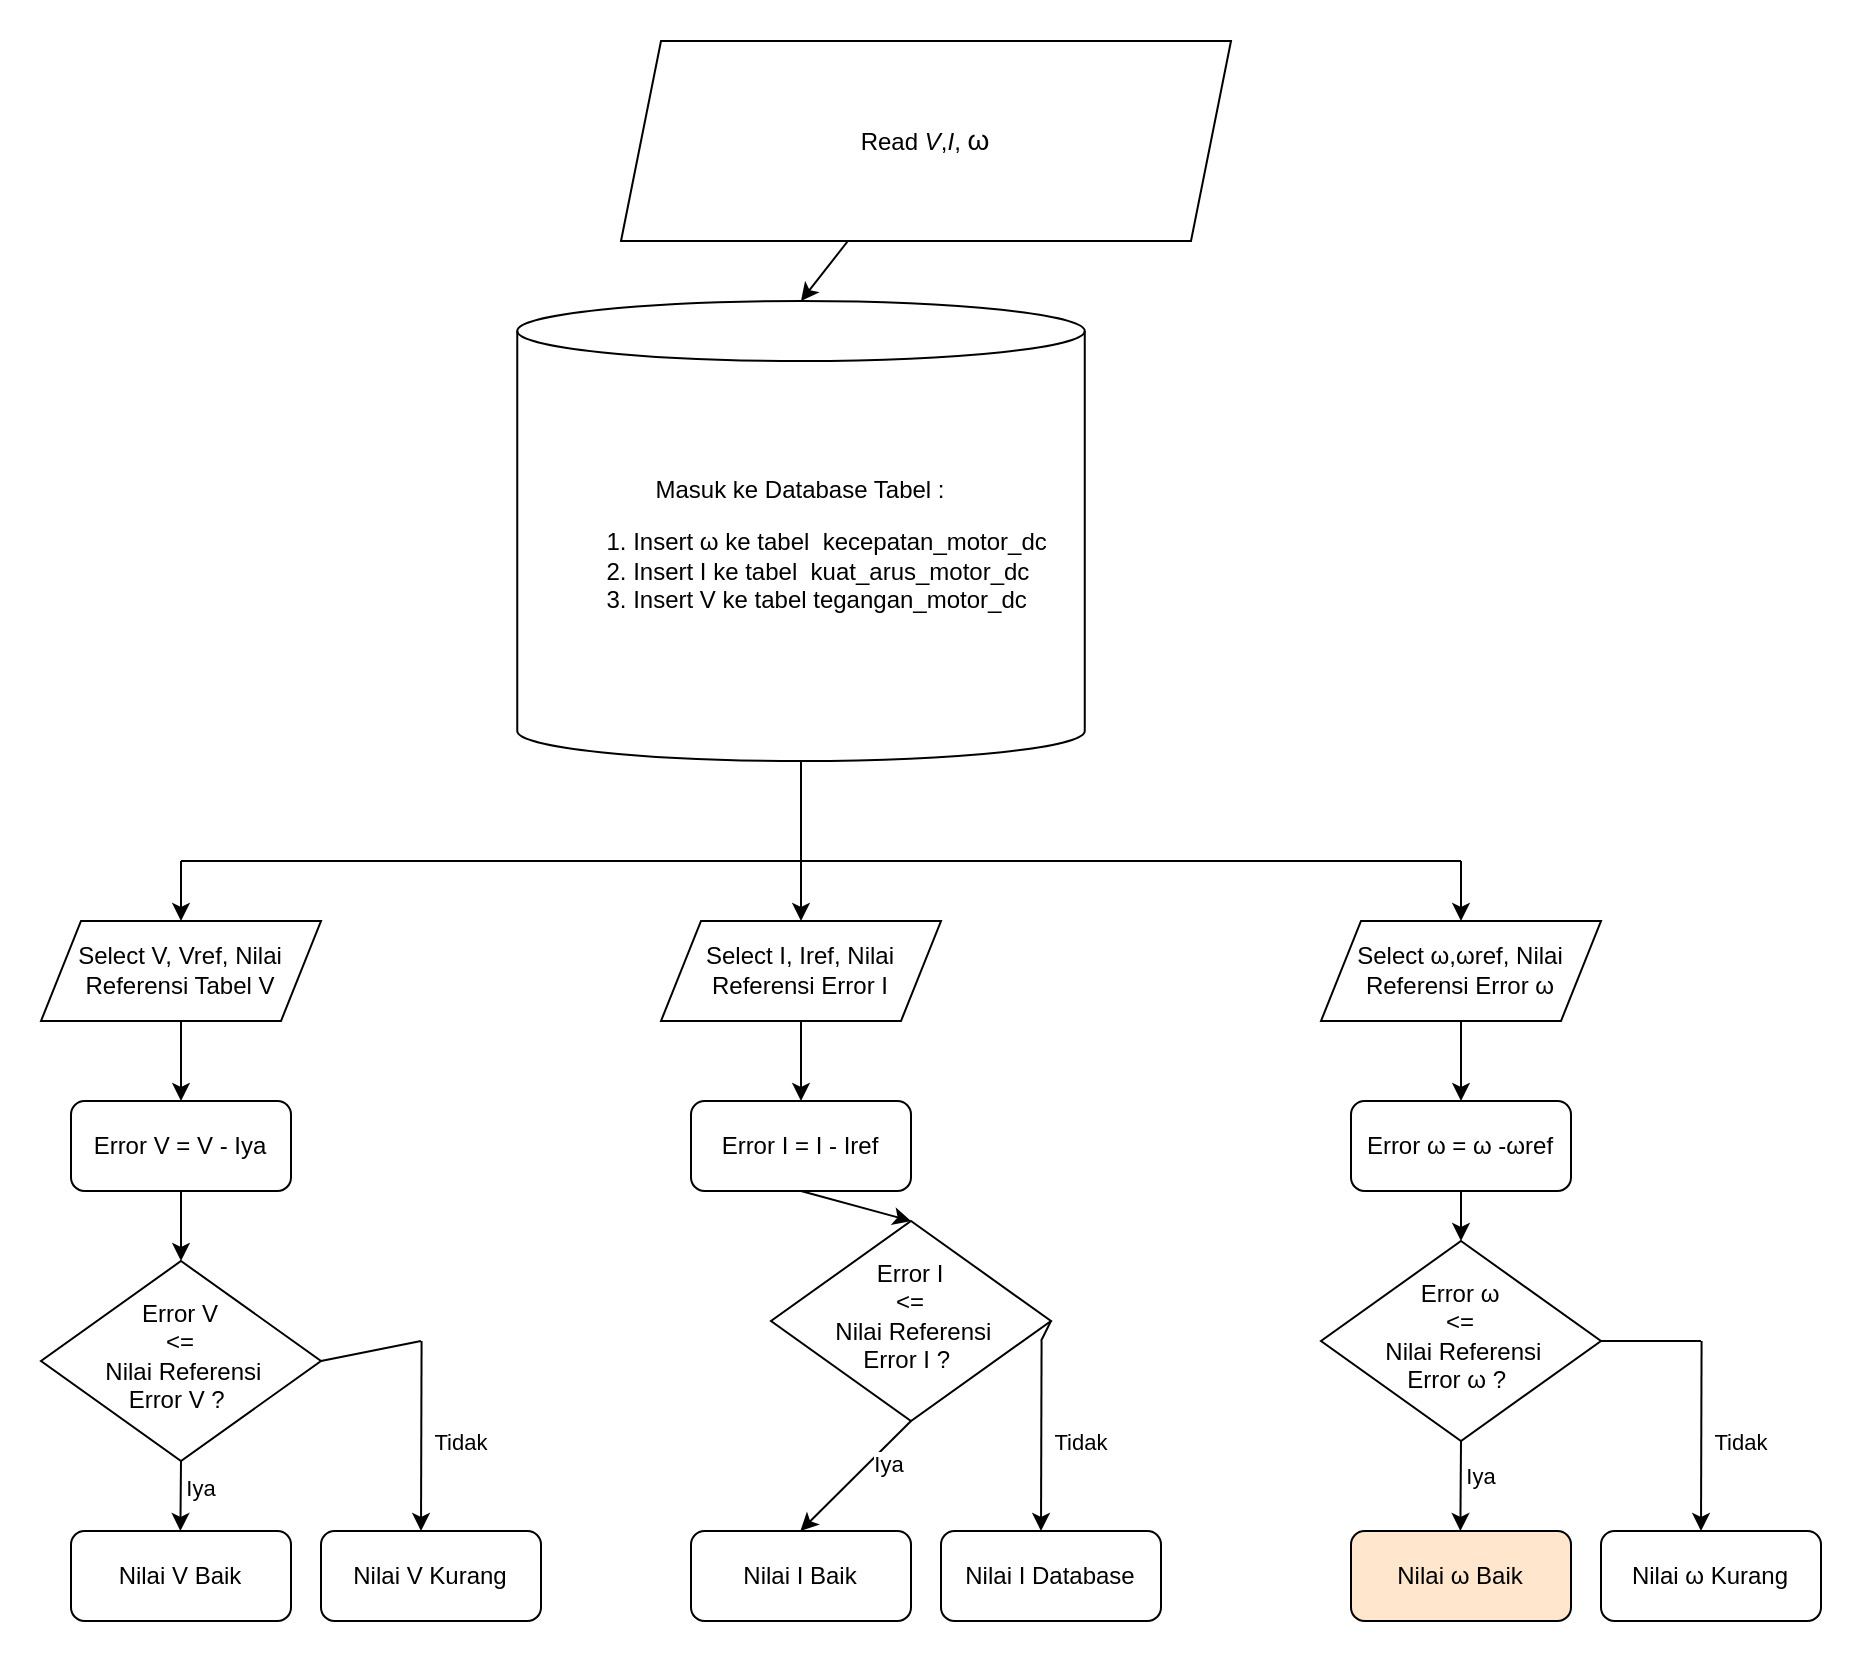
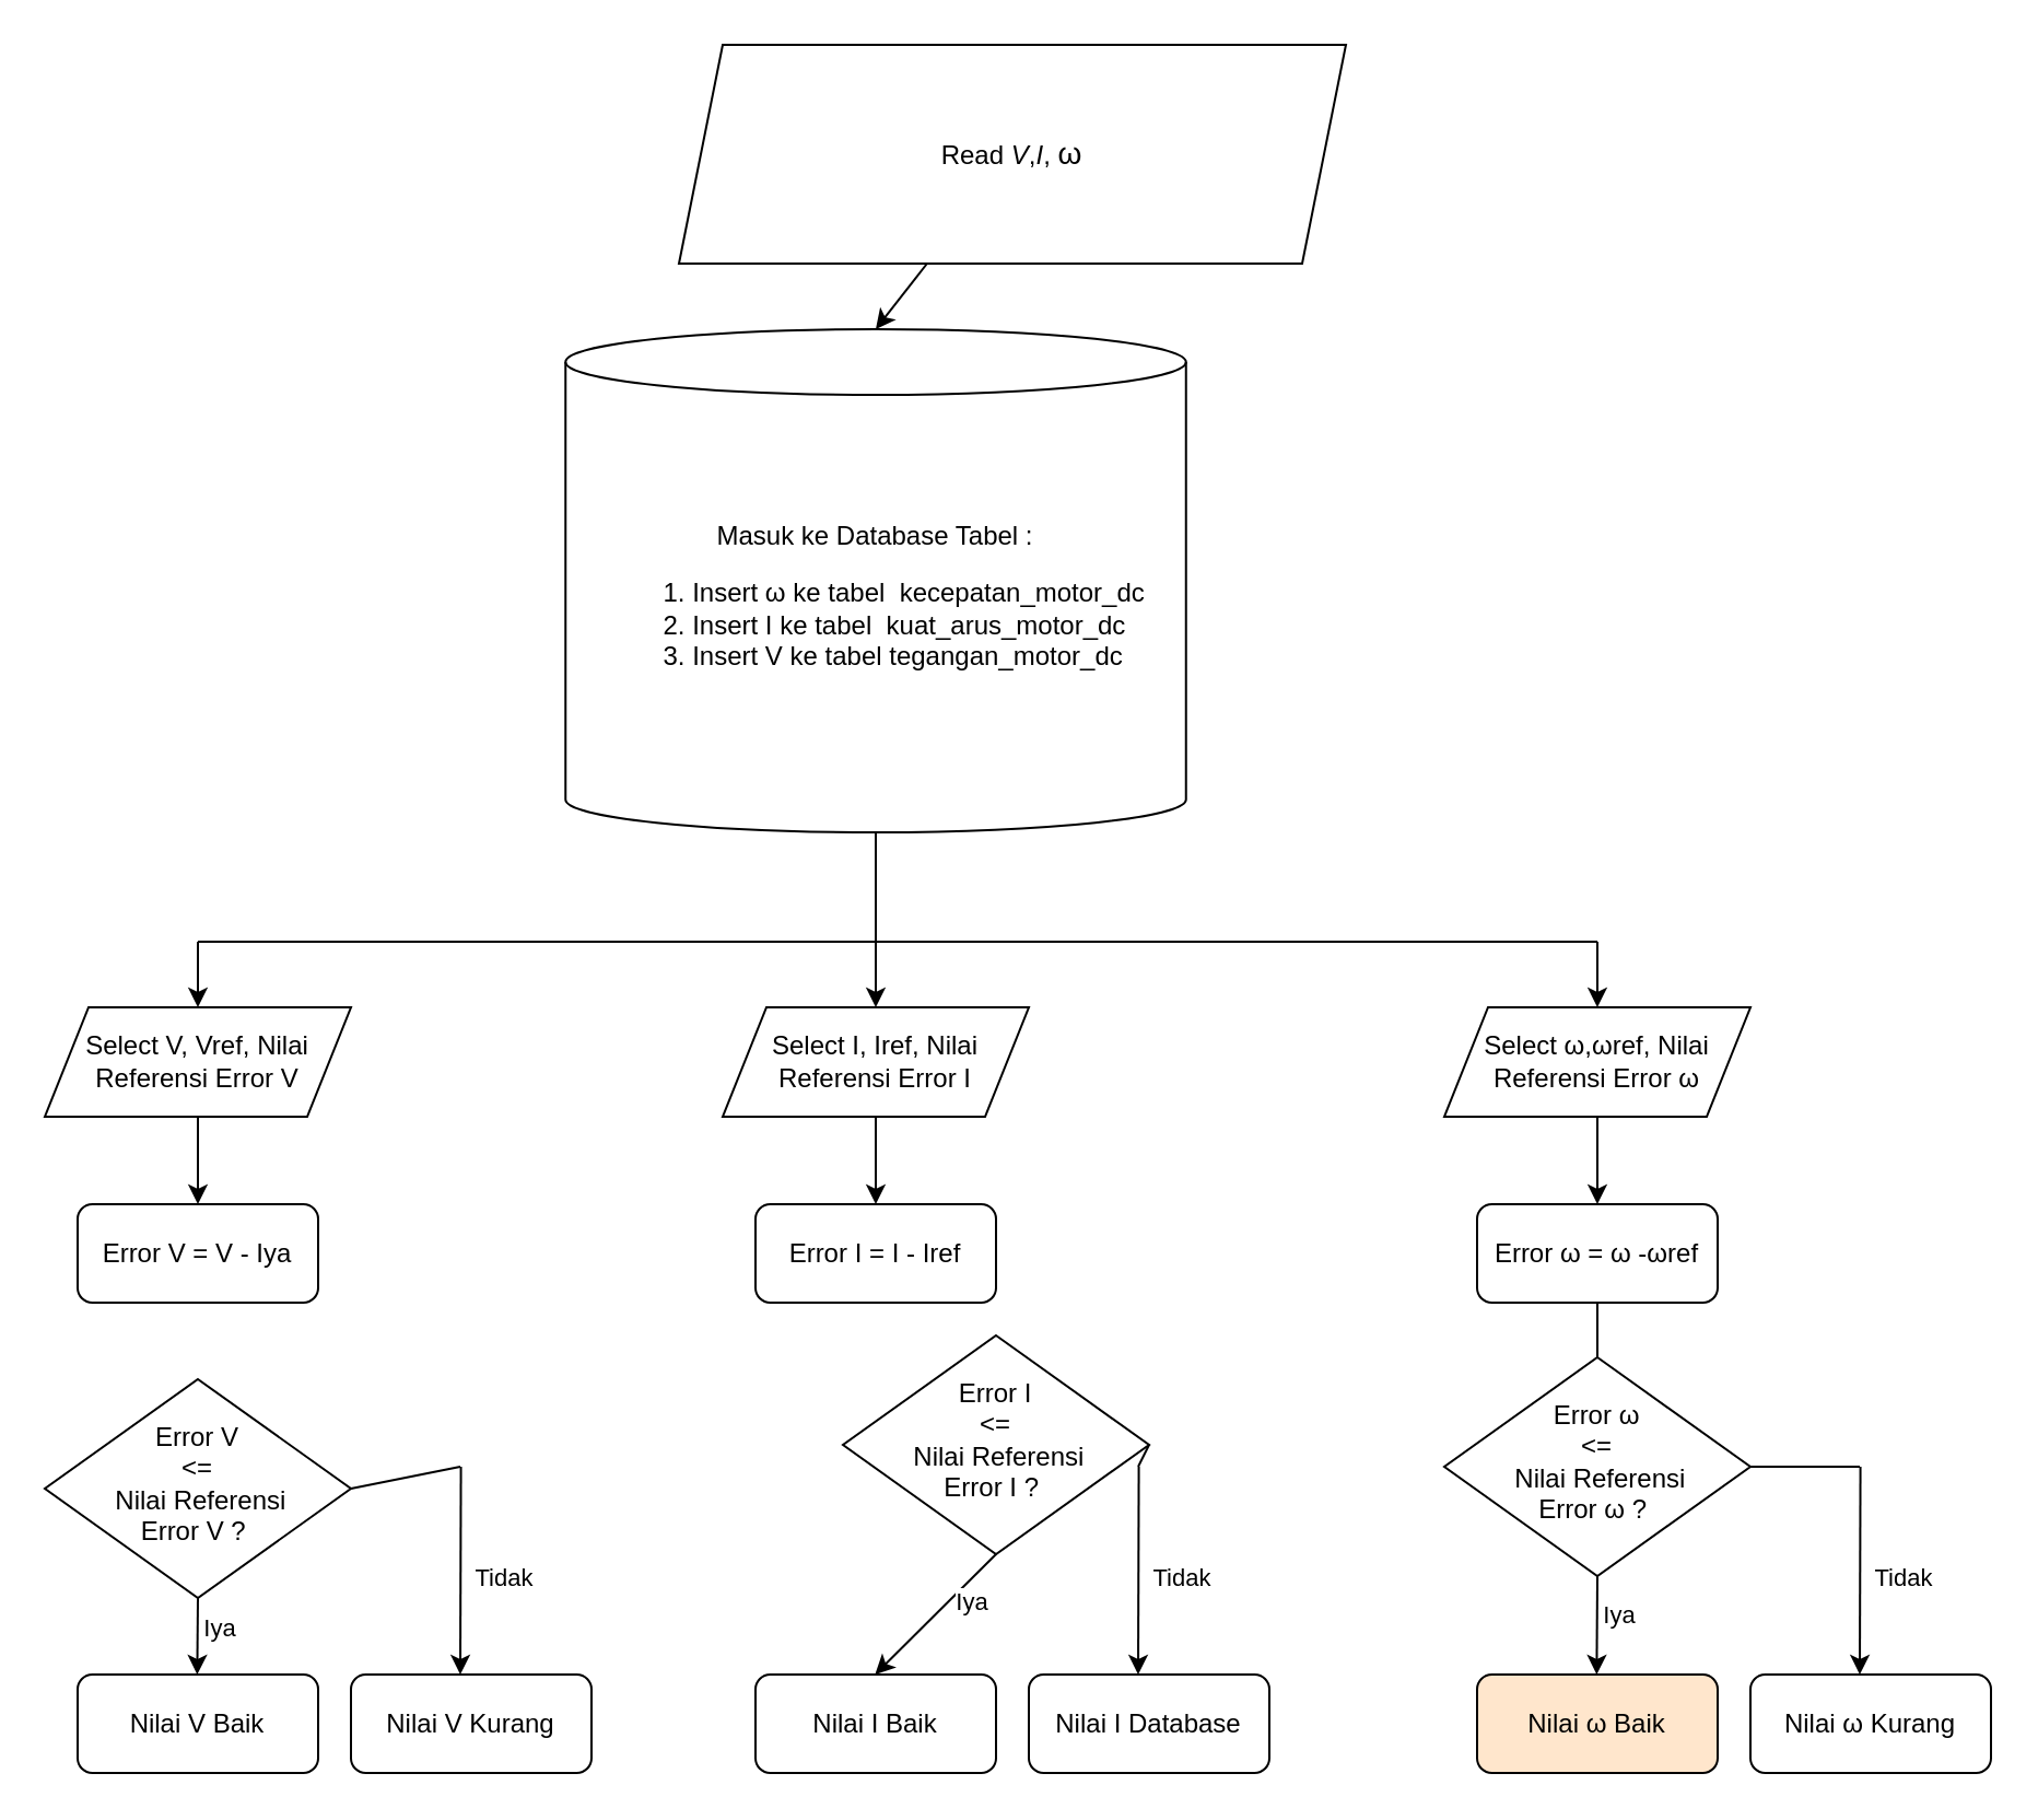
  <mxCell id="0" />
  <mxCell id="1" parent="0" />
  <mxCell id="2" value="Masuk ke Database Tabel : &lt;br&gt;&lt;ol&gt;&lt;li style=&quot;text-align: left;&quot;&gt;Insert ω ke tabel&amp;nbsp; kecepatan_motor_dc&lt;/li&gt;&lt;li style=&quot;text-align: left;&quot;&gt;Insert I ke tabel&amp;nbsp; kuat_arus_motor_dc&lt;/li&gt;&lt;li style=&quot;text-align: left;&quot;&gt;Insert V ke tabel tegangan_motor_dc&amp;nbsp;&lt;/li&gt;&lt;/ol&gt;" style="shape=cylinder3;whiteSpace=wrap;html=1;boundedLbl=1;backgroundOutline=1;size=15;" parent="1" vertex="1"><mxGeometry x="258.13" y="150" width="283.75" height="230" as="geometry" /></mxCell>
  <mxCell id="3" value="" style="endArrow=classic;html=1;rounded=0;entryX=0.5;entryY=0;entryDx=0;entryDy=0;entryPerimeter=0;" parent="1" source="4" target="2" edge="1"><mxGeometry width="50" height="50" relative="1" as="geometry"><mxPoint x="400" y="210" as="sourcePoint" /><mxPoint x="120" y="320" as="targetPoint" /></mxGeometry></mxCell>
  <mxCell id="4" value="Read&amp;nbsp;&lt;i style=&quot;border-color: var(--border-color);&quot;&gt;V&lt;/i&gt;,&lt;i style=&quot;border-color: var(--border-color);&quot;&gt;I&lt;/i&gt;,&amp;nbsp;&lt;font style=&quot;border-color: var(--border-color); font-size: 14px;&quot;&gt;ω&lt;/font&gt;" style="shape=parallelogram;perimeter=parallelogramPerimeter;whiteSpace=wrap;html=1;fixedSize=1;" parent="1" vertex="1"><mxGeometry x="310" y="20" width="305" height="100" as="geometry" /></mxCell>
  <mxCell id="5" value="" style="endArrow=classic;html=1;rounded=0;" parent="1" edge="1"><mxGeometry width="50" height="50" relative="1" as="geometry"><mxPoint x="90" y="490" as="sourcePoint" /><mxPoint x="90" y="550" as="targetPoint" /></mxGeometry></mxCell>
  <mxCell id="6" value="Error V &lt;br&gt;&amp;lt;=&lt;br&gt;&amp;nbsp;Nilai Referensi &lt;br&gt;Error V ?&amp;nbsp;" style="rhombus;whiteSpace=wrap;html=1;shadow=0;fontFamily=Helvetica;fontSize=12;align=center;strokeWidth=1;spacing=6;spacingTop=-4;" parent="1" vertex="1"><mxGeometry x="20" y="630" width="140" height="100" as="geometry" /></mxCell>
  <mxCell id="7" value="" style="endArrow=none;html=1;rounded=0;" parent="1" edge="1"><mxGeometry width="50" height="50" relative="1" as="geometry"><mxPoint x="90" y="430" as="sourcePoint" /><mxPoint x="730" y="430" as="targetPoint" /></mxGeometry></mxCell>
  <mxCell id="8" value="" style="endArrow=classic;html=1;rounded=0;entryX=0.5;entryY=0;entryDx=0;entryDy=0;exitX=0.5;exitY=1;exitDx=0;exitDy=0;" parent="1" source="6" edge="1"><mxGeometry width="50" height="50" relative="1" as="geometry"><mxPoint x="90" y="740" as="sourcePoint" /><mxPoint x="89.69" y="765" as="targetPoint" /></mxGeometry></mxCell>
  <mxCell id="9" value="Iya" style="edgeLabel;html=1;align=center;verticalAlign=middle;resizable=0;points=[];" parent="8" vertex="1" connectable="0"><mxGeometry x="-0.257" y="2" relative="1" as="geometry"><mxPoint x="8" as="offset" /></mxGeometry></mxCell>
  <mxCell id="10" value="Nilai V Baik" style="rounded=1;whiteSpace=wrap;html=1;" parent="1" vertex="1"><mxGeometry x="35" y="765" width="110" height="45" as="geometry" /></mxCell>
  <mxCell id="11" value="Error V = V - Iya" style="rounded=1;whiteSpace=wrap;html=1;" parent="1" vertex="1"><mxGeometry x="35" y="550" width="110" height="45" as="geometry" /></mxCell>
- <mxCell id="12" value="" style="endArrow=classic;html=1;rounded=0;exitX=0.5;exitY=1;exitDx=0;exitDy=0;entryX=0.5;entryY=0;entryDx=0;entryDy=0;" parent="1" source="11" target="6" edge="1"><mxGeometry width="50" height="50" relative="1" as="geometry"><mxPoint x="100" y="720" as="sourcePoint" /><mxPoint x="150" y="670" as="targetPoint" /></mxGeometry></mxCell>
  <mxCell id="13" value="Nilai V Kurang" style="rounded=1;whiteSpace=wrap;html=1;" parent="1" vertex="1"><mxGeometry x="160" y="765" width="110" height="45" as="geometry" /></mxCell>
  <mxCell id="14" value="" style="endArrow=classic;html=1;rounded=0;" parent="1" edge="1"><mxGeometry width="50" height="50" relative="1" as="geometry"><mxPoint x="210.29" y="670" as="sourcePoint" /><mxPoint x="210" y="765" as="targetPoint" /></mxGeometry></mxCell>
  <mxCell id="15" value="" style="endArrow=none;html=1;rounded=0;exitX=1;exitY=0.5;exitDx=0;exitDy=0;" parent="1" source="6" edge="1"><mxGeometry width="50" height="50" relative="1" as="geometry"><mxPoint x="160" y="740" as="sourcePoint" /><mxPoint x="210" y="670" as="targetPoint" /></mxGeometry></mxCell>
  <mxCell id="16" value="Tidak" style="edgeLabel;html=1;align=center;verticalAlign=middle;resizable=0;points=[];" parent="1" vertex="1" connectable="0"><mxGeometry x="229.995" y="720" as="geometry" /></mxCell>
- <mxCell id="17" value="Select V, Vref, Nilai Referensi Tabel V" style="shape=parallelogram;perimeter=parallelogramPerimeter;whiteSpace=wrap;html=1;fixedSize=1;" parent="1" vertex="1"><mxGeometry x="20" y="460" width="140" height="50" as="geometry" /></mxCell>
+ <mxCell id="17" value="Select V, Vref, Nilai Referensi Error V" style="shape=parallelogram;perimeter=parallelogramPerimeter;whiteSpace=wrap;html=1;fixedSize=1;" parent="1" vertex="1"><mxGeometry x="20" y="460" width="140" height="50" as="geometry" /></mxCell>
  <mxCell id="18" value="" style="endArrow=classic;html=1;rounded=0;entryX=0.5;entryY=0;entryDx=0;entryDy=0;" parent="1" target="17" edge="1"><mxGeometry width="50" height="50" relative="1" as="geometry"><mxPoint x="90" y="430" as="sourcePoint" /><mxPoint x="140" y="460" as="targetPoint" /></mxGeometry></mxCell>
  <mxCell id="19" value="" style="endArrow=classic;html=1;rounded=0;" parent="1" edge="1"><mxGeometry width="50" height="50" relative="1" as="geometry"><mxPoint x="400" y="490" as="sourcePoint" /><mxPoint x="400" y="550" as="targetPoint" /></mxGeometry></mxCell>
  <mxCell id="20" value="Error I&lt;br&gt;&amp;lt;=&lt;br&gt;&amp;nbsp;Nilai Referensi &lt;br&gt;Error I ?&amp;nbsp;" style="rhombus;whiteSpace=wrap;html=1;shadow=0;fontFamily=Helvetica;fontSize=12;align=center;strokeWidth=1;spacing=6;spacingTop=-4;" parent="1" vertex="1"><mxGeometry x="385" y="610" width="140" height="100" as="geometry" /></mxCell>
  <mxCell id="21" value="" style="endArrow=classic;html=1;rounded=0;entryX=0.5;entryY=0;entryDx=0;entryDy=0;exitX=0.5;exitY=1;exitDx=0;exitDy=0;" parent="1" source="20" edge="1"><mxGeometry width="50" height="50" relative="1" as="geometry"><mxPoint x="400" y="740" as="sourcePoint" /><mxPoint x="399.69" y="765" as="targetPoint" /></mxGeometry></mxCell>
  <mxCell id="22" value="Iya" style="edgeLabel;html=1;align=center;verticalAlign=middle;resizable=0;points=[];" parent="21" vertex="1" connectable="0"><mxGeometry x="-0.257" y="2" relative="1" as="geometry"><mxPoint x="8" as="offset" /></mxGeometry></mxCell>
  <mxCell id="23" value="Nilai I Baik" style="rounded=1;whiteSpace=wrap;html=1;" parent="1" vertex="1"><mxGeometry x="345" y="765" width="110" height="45" as="geometry" /></mxCell>
  <mxCell id="24" value="Error I = I - Iref" style="rounded=1;whiteSpace=wrap;html=1;" parent="1" vertex="1"><mxGeometry x="345" y="550" width="110" height="45" as="geometry" /></mxCell>
- <mxCell id="25" value="" style="endArrow=classic;html=1;rounded=0;exitX=0.5;exitY=1;exitDx=0;exitDy=0;entryX=0.5;entryY=0;entryDx=0;entryDy=0;" parent="1" source="24" target="20" edge="1"><mxGeometry width="50" height="50" relative="1" as="geometry"><mxPoint x="410" y="720" as="sourcePoint" /><mxPoint x="460" y="670" as="targetPoint" /></mxGeometry></mxCell>
  <mxCell id="26" value="Nilai I Database" style="rounded=1;whiteSpace=wrap;html=1;" parent="1" vertex="1"><mxGeometry x="470" y="765" width="110" height="45" as="geometry" /></mxCell>
  <mxCell id="27" value="" style="endArrow=classic;html=1;rounded=0;" parent="1" edge="1"><mxGeometry width="50" height="50" relative="1" as="geometry"><mxPoint x="520.29" y="670" as="sourcePoint" /><mxPoint x="520" y="765" as="targetPoint" /></mxGeometry></mxCell>
  <mxCell id="28" value="" style="endArrow=none;html=1;rounded=0;exitX=1;exitY=0.5;exitDx=0;exitDy=0;" parent="1" source="20" edge="1"><mxGeometry width="50" height="50" relative="1" as="geometry"><mxPoint x="470" y="740" as="sourcePoint" /><mxPoint x="520" y="670" as="targetPoint" /></mxGeometry></mxCell>
  <mxCell id="29" value="Tidak" style="edgeLabel;html=1;align=center;verticalAlign=middle;resizable=0;points=[];" parent="1" vertex="1" connectable="0"><mxGeometry x="539.995" y="720" as="geometry" /></mxCell>
  <mxCell id="30" value="Select I, Iref, Nilai Referensi Error I" style="shape=parallelogram;perimeter=parallelogramPerimeter;whiteSpace=wrap;html=1;fixedSize=1;" parent="1" vertex="1"><mxGeometry x="330" y="460" width="140" height="50" as="geometry" /></mxCell>
  <mxCell id="31" value="" style="endArrow=classic;html=1;rounded=0;entryX=0.5;entryY=0;entryDx=0;entryDy=0;" parent="1" target="30" edge="1"><mxGeometry width="50" height="50" relative="1" as="geometry"><mxPoint x="400" y="430" as="sourcePoint" /><mxPoint x="450" y="460" as="targetPoint" /></mxGeometry></mxCell>
  <mxCell id="32" value="" style="endArrow=classic;html=1;rounded=0;" parent="1" edge="1"><mxGeometry width="50" height="50" relative="1" as="geometry"><mxPoint x="730" y="490" as="sourcePoint" /><mxPoint x="730" y="550" as="targetPoint" /></mxGeometry></mxCell>
  <mxCell id="33" value="Error ω&lt;br&gt;&amp;lt;=&lt;br&gt;&amp;nbsp;Nilai Referensi &lt;br&gt;Error ω ?&amp;nbsp;" style="rhombus;whiteSpace=wrap;html=1;shadow=0;fontFamily=Helvetica;fontSize=12;align=center;strokeWidth=1;spacing=6;spacingTop=-4;" parent="1" vertex="1"><mxGeometry x="660" y="620" width="140" height="100" as="geometry" /></mxCell>
  <mxCell id="34" value="" style="endArrow=classic;html=1;rounded=0;entryX=0.5;entryY=0;entryDx=0;entryDy=0;exitX=0.5;exitY=1;exitDx=0;exitDy=0;" parent="1" source="33" edge="1"><mxGeometry width="50" height="50" relative="1" as="geometry"><mxPoint x="730" y="740" as="sourcePoint" /><mxPoint x="729.69" y="765" as="targetPoint" /></mxGeometry></mxCell>
  <mxCell id="35" value="Iya" style="edgeLabel;html=1;align=center;verticalAlign=middle;resizable=0;points=[];" parent="34" vertex="1" connectable="0"><mxGeometry x="-0.257" y="2" relative="1" as="geometry"><mxPoint x="8" as="offset" /></mxGeometry></mxCell>
  <mxCell id="36" value="Nilai ω Baik" style="rounded=1;whiteSpace=wrap;html=1;fillColor=#ffe6cc;" parent="1" vertex="1"><mxGeometry x="675" y="765" width="110" height="45" as="geometry" /></mxCell>
  <mxCell id="37" value="Error ω&amp;nbsp;= ω -ωref" style="rounded=1;whiteSpace=wrap;html=1;" parent="1" vertex="1"><mxGeometry x="675" y="550" width="110" height="45" as="geometry" /></mxCell>
- <mxCell id="38" value="" style="endArrow=classic;html=1;rounded=0;exitX=0.5;exitY=1;exitDx=0;exitDy=0;entryX=0.5;entryY=0;entryDx=0;entryDy=0;" parent="1" source="37" target="33" edge="1"><mxGeometry width="50" height="50" relative="1" as="geometry"><mxPoint x="740" y="720" as="sourcePoint" /><mxPoint x="790" y="670" as="targetPoint" /></mxGeometry></mxCell>
+ <mxCell id="38" value="" style="endArrow=none;html=1;rounded=0;exitX=0.5;exitY=1;exitDx=0;exitDy=0;entryX=0.5;entryY=0;entryDx=0;entryDy=0;" parent="1" source="37" target="33" edge="1"><mxGeometry width="50" height="50" relative="1" as="geometry"><mxPoint x="740" y="720" as="sourcePoint" /><mxPoint x="790" y="670" as="targetPoint" /></mxGeometry></mxCell>
  <mxCell id="39" value="Nilai ω Kurang" style="rounded=1;whiteSpace=wrap;html=1;" parent="1" vertex="1"><mxGeometry x="800" y="765" width="110" height="45" as="geometry" /></mxCell>
  <mxCell id="40" value="" style="endArrow=classic;html=1;rounded=0;" parent="1" edge="1"><mxGeometry width="50" height="50" relative="1" as="geometry"><mxPoint x="850.29" y="670" as="sourcePoint" /><mxPoint x="850" y="765" as="targetPoint" /></mxGeometry></mxCell>
  <mxCell id="41" value="" style="endArrow=none;html=1;rounded=0;exitX=1;exitY=0.5;exitDx=0;exitDy=0;" parent="1" source="33" edge="1"><mxGeometry width="50" height="50" relative="1" as="geometry"><mxPoint x="800" y="740" as="sourcePoint" /><mxPoint x="850" y="670" as="targetPoint" /></mxGeometry></mxCell>
  <mxCell id="42" value="Tidak" style="edgeLabel;html=1;align=center;verticalAlign=middle;resizable=0;points=[];" parent="1" vertex="1" connectable="0"><mxGeometry x="869.995" y="720" as="geometry" /></mxCell>
  <mxCell id="43" value="Select ω,ωref, Nilai Referensi Error ω" style="shape=parallelogram;perimeter=parallelogramPerimeter;whiteSpace=wrap;html=1;fixedSize=1;" parent="1" vertex="1"><mxGeometry x="660" y="460" width="140" height="50" as="geometry" /></mxCell>
  <mxCell id="44" value="" style="endArrow=classic;html=1;rounded=0;entryX=0.5;entryY=0;entryDx=0;entryDy=0;" parent="1" target="43" edge="1"><mxGeometry width="50" height="50" relative="1" as="geometry"><mxPoint x="730" y="430" as="sourcePoint" /><mxPoint x="780" y="460" as="targetPoint" /></mxGeometry></mxCell>
  <mxCell id="45" value="" style="endArrow=none;html=1;rounded=0;entryX=0.5;entryY=1;entryDx=0;entryDy=0;entryPerimeter=0;" parent="1" target="2" edge="1"><mxGeometry width="50" height="50" relative="1" as="geometry"><mxPoint x="400" y="430" as="sourcePoint" /><mxPoint x="320" y="400" as="targetPoint" /></mxGeometry></mxCell>
